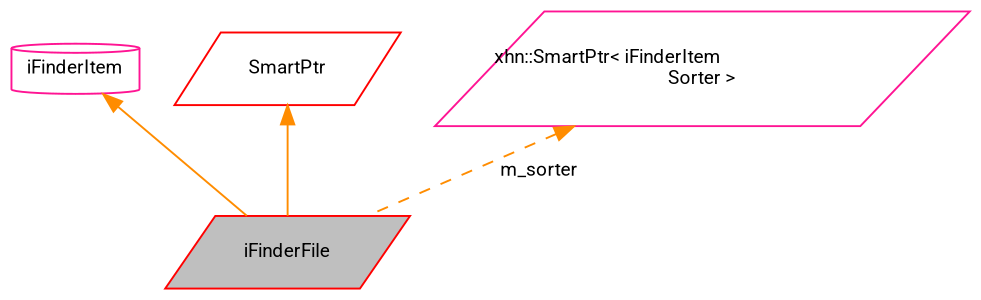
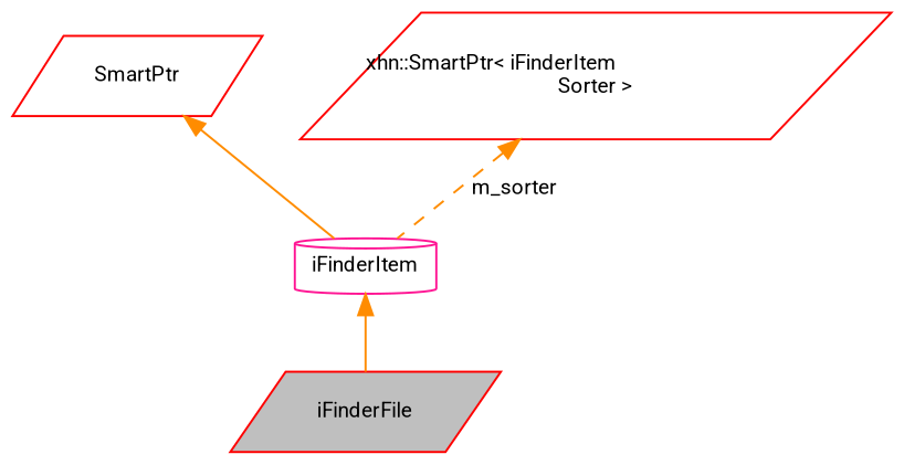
  digraph {
    fontname=Roboto
    node [color=red fillcolor=white fontname=Roboto fontsize=10 shape=parallelogram style=filled]
    edge [color=darkorange dir=back fontname=Roboto fontsize=10 labelfontname=Helvetica labelfontsize=10 style=solid]
    n1 [fillcolor=grey75 fontcolor=black height=0.2 label=iFinderFile width=0.4]
    n2 [color=deeppink height=0.2 label=iFinderItem shape=cylinder width=0.4]
    n3 [height=0.2 label=SmartPtr width=0.4]
-   n4 [color=deeppink height=0.2 label="xhn::SmartPtr\< iFinderItem\lSorter \>" width=0.4]
+   n4 [height=0.2 label="xhn::SmartPtr\< iFinderItem\lSorter \>" width=0.4]
    n2 -> n1
-   n3 -> n1
-   n4 -> n1 [label=" m_sorter" style=dashed]
+   n3 -> n2
+   n4 -> n2 [label=" m_sorter" style=dashed]
  }
